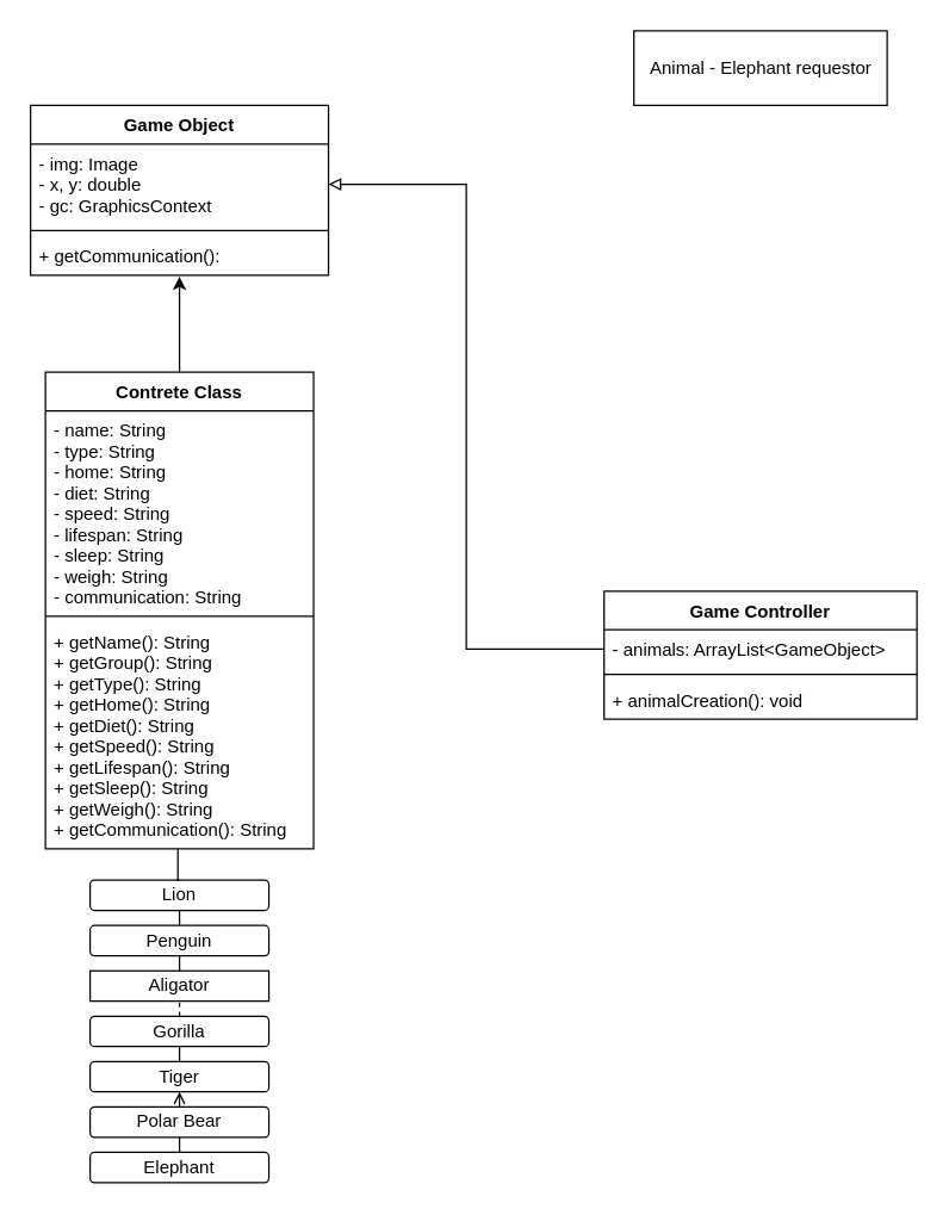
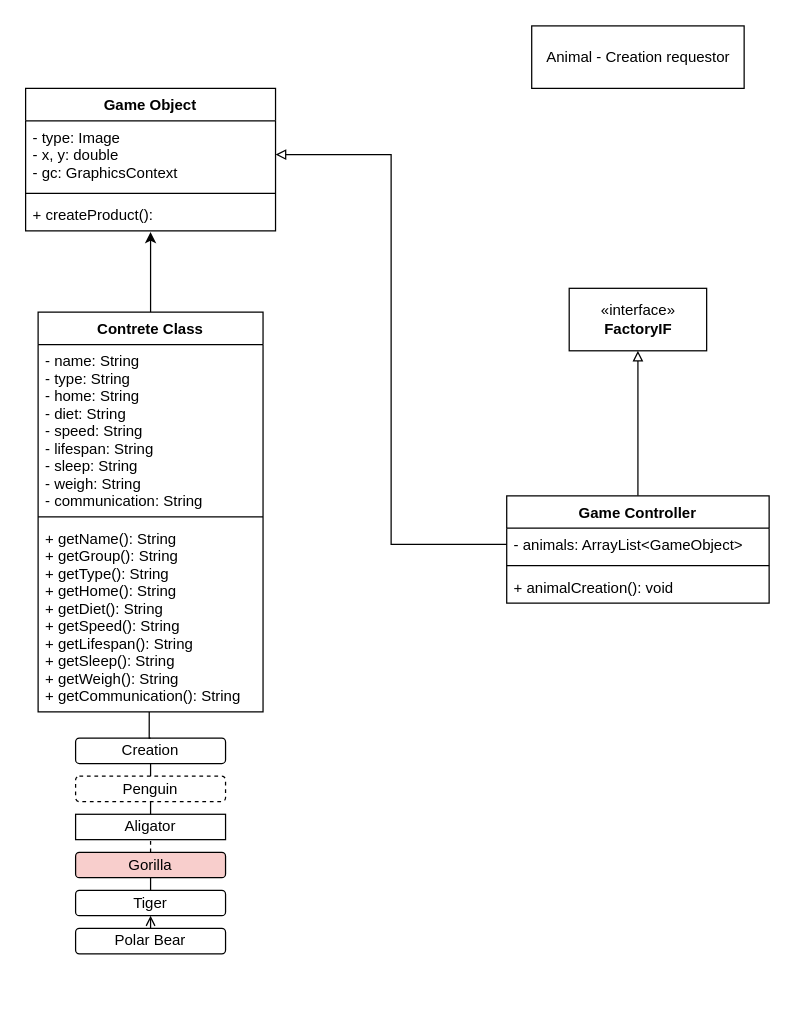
  <mxCell id="0" />
  <mxCell id="1" parent="0" />
+ <mxCell id="2" value="«interface»&lt;br&gt;&lt;b&gt;FactoryIF&lt;/b&gt;" style="html=1;" vertex="1" parent="1"><mxGeometry x="455" y="230" width="110" height="50" as="geometry" /></mxCell>
+ <mxCell id="3" style="edgeStyle=orthogonalEdgeStyle;rounded=0;orthogonalLoop=1;jettySize=auto;html=1;exitX=0.5;exitY=0;exitDx=0;exitDy=0;entryX=0.5;entryY=1;entryDx=0;entryDy=0;endArrow=block;endFill=0;" edge="1" parent="1" source="30" target="2"><mxGeometry relative="1" as="geometry" /></mxCell>
  <mxCell id="4" style="edgeStyle=orthogonalEdgeStyle;rounded=0;orthogonalLoop=1;jettySize=auto;html=1;exitX=0;exitY=0.5;exitDx=0;exitDy=0;entryX=1;entryY=0.5;entryDx=0;entryDy=0;endArrow=block;endFill=0;" edge="1" parent="1" source="31" target="26"><mxGeometry relative="1" as="geometry" /></mxCell>
  <mxCell id="5" value="" style="group" vertex="1" connectable="0" parent="1"><mxGeometry x="30" y="289" width="180" height="300" as="geometry" /></mxCell>
  <mxCell id="6" value="Contrete Class" style="swimlane;fontStyle=1;align=center;verticalAlign=top;childLayout=stackLayout;horizontal=1;startSize=26;horizontalStack=0;resizeParent=1;resizeParentMax=0;resizeLast=0;collapsible=1;marginBottom=0;" vertex="1" parent="5"><mxGeometry y="-40" width="180" height="320" as="geometry" /></mxCell>
  <mxCell id="7" value="- name: String&#10;- type: String&#10;- home: String&#10;- diet: String&#10;- speed: String&#10;- lifespan: String&#10;- sleep: String&#10;- weigh: String&#10;- communication: String" style="text;strokeColor=none;fillColor=none;align=left;verticalAlign=top;spacingLeft=4;spacingRight=4;overflow=hidden;rotatable=0;points=[[0,0.5],[1,0.5]];portConstraint=eastwest;" vertex="1" parent="6"><mxGeometry y="26" width="180" height="134" as="geometry" /></mxCell>
  <mxCell id="8" value="" style="line;strokeWidth=1;fillColor=none;align=left;verticalAlign=middle;spacingTop=-1;spacingLeft=3;spacingRight=3;rotatable=0;labelPosition=right;points=[];portConstraint=eastwest;" vertex="1" parent="6"><mxGeometry y="160" width="180" height="8" as="geometry" /></mxCell>
  <mxCell id="9" value="+ getName(): String&#10;+ getGroup(): String&#10;+ getType(): String&#10;+ getHome(): String&#10;+ getDiet(): String&#10;+ getSpeed(): String&#10;+ getLifespan(): String&#10;+ getSleep(): String&#10;+ getWeigh(): String&#10;+ getCommunication(): String" style="text;strokeColor=none;fillColor=none;align=left;verticalAlign=top;spacingLeft=4;spacingRight=4;overflow=hidden;rotatable=0;points=[[0,0.5],[1,0.5]];portConstraint=eastwest;" vertex="1" parent="6"><mxGeometry y="168" width="180" height="152" as="geometry" /></mxCell>
  <mxCell id="10" value="" style="group" vertex="1" connectable="0" parent="1"><mxGeometry x="60" y="590" width="120" height="203" as="geometry" /></mxCell>
- <mxCell id="11" value="Lion" style="rounded=1;whiteSpace=wrap;html=1;" vertex="1" parent="10"><mxGeometry width="120" height="20.3" as="geometry" /></mxCell>
- <mxCell id="12" value="Penguin" style="rounded=1;whiteSpace=wrap;html=1;" vertex="1" parent="10"><mxGeometry y="30.45" width="120" height="20.3" as="geometry" /></mxCell>
+ <mxCell id="11" value="Creation" style="rounded=1;whiteSpace=wrap;html=1;" vertex="1" parent="10"><mxGeometry width="120" height="20.3" as="geometry" /></mxCell>
+ <mxCell id="12" value="Penguin" style="rounded=1;whiteSpace=wrap;html=1;dashed=1;" vertex="1" parent="10"><mxGeometry y="30.45" width="120" height="20.3" as="geometry" /></mxCell>
  <mxCell id="13" value="Aligator" style="whiteSpace=wrap;html=1;rounded=0;" vertex="1" parent="10"><mxGeometry y="60.9" width="120" height="20.3" as="geometry" /></mxCell>
- <mxCell id="14" value="Gorilla" style="rounded=1;whiteSpace=wrap;html=1;" vertex="1" parent="10"><mxGeometry y="91.35" width="120" height="20.3" as="geometry" /></mxCell>
+ <mxCell id="14" value="Gorilla" style="rounded=1;whiteSpace=wrap;html=1;fillColor=#f8cecc;" vertex="1" parent="10"><mxGeometry y="91.35" width="120" height="20.3" as="geometry" /></mxCell>
  <mxCell id="15" value="Tiger" style="rounded=1;whiteSpace=wrap;html=1;" vertex="1" parent="10"><mxGeometry y="121.8" width="120" height="20.3" as="geometry" /></mxCell>
  <mxCell id="16" value="Polar Bear" style="rounded=1;whiteSpace=wrap;html=1;" vertex="1" parent="10"><mxGeometry y="152.25" width="120" height="20.3" as="geometry" /></mxCell>
- <mxCell id="17" value="Elephant" style="rounded=1;whiteSpace=wrap;html=1;" vertex="1" parent="10"><mxGeometry y="182.7" width="120" height="20.3" as="geometry" /></mxCell>
  <mxCell id="18" style="edgeStyle=orthogonalEdgeStyle;rounded=0;orthogonalLoop=1;jettySize=auto;html=1;exitX=0.5;exitY=0;exitDx=0;exitDy=0;entryX=0.5;entryY=1;entryDx=0;entryDy=0;endArrow=none;endFill=0;" edge="1" parent="10" source="12" target="11"><mxGeometry relative="1" as="geometry" /></mxCell>
  <mxCell id="19" style="edgeStyle=orthogonalEdgeStyle;rounded=0;orthogonalLoop=1;jettySize=auto;html=1;exitX=0.5;exitY=0;exitDx=0;exitDy=0;entryX=0.5;entryY=1;entryDx=0;entryDy=0;endArrow=none;endFill=0;" edge="1" parent="10" source="13" target="12"><mxGeometry relative="1" as="geometry" /></mxCell>
  <mxCell id="20" style="edgeStyle=orthogonalEdgeStyle;rounded=0;orthogonalLoop=1;jettySize=auto;html=1;exitX=0.5;exitY=0;exitDx=0;exitDy=0;entryX=0.5;entryY=1;entryDx=0;entryDy=0;endArrow=none;endFill=0;dashed=1;" edge="1" parent="10" source="14" target="13"><mxGeometry relative="1" as="geometry" /></mxCell>
  <mxCell id="21" style="edgeStyle=orthogonalEdgeStyle;rounded=0;orthogonalLoop=1;jettySize=auto;html=1;exitX=0.5;exitY=0;exitDx=0;exitDy=0;entryX=0.5;entryY=1;entryDx=0;entryDy=0;endArrow=none;endFill=0;" edge="1" parent="10" source="15" target="14"><mxGeometry relative="1" as="geometry" /></mxCell>
  <mxCell id="22" style="edgeStyle=orthogonalEdgeStyle;rounded=0;orthogonalLoop=1;jettySize=auto;html=1;exitX=0.5;exitY=0;exitDx=0;exitDy=0;entryX=0.5;entryY=1;entryDx=0;entryDy=0;endArrow=open;endFill=0;" edge="1" parent="10" source="16" target="15"><mxGeometry relative="1" as="geometry" /></mxCell>
- <mxCell id="23" style="edgeStyle=orthogonalEdgeStyle;rounded=0;orthogonalLoop=1;jettySize=auto;html=1;exitX=0.5;exitY=0;exitDx=0;exitDy=0;entryX=0.5;entryY=1;entryDx=0;entryDy=0;endArrow=none;endFill=0;" edge="1" parent="10" source="17" target="16"><mxGeometry relative="1" as="geometry" /></mxCell>
  <mxCell id="24" style="edgeStyle=orthogonalEdgeStyle;rounded=0;orthogonalLoop=1;jettySize=auto;html=1;exitX=0.5;exitY=0;exitDx=0;exitDy=0;entryX=0.494;entryY=1;entryDx=0;entryDy=0;entryPerimeter=0;endArrow=none;endFill=0;" edge="1" parent="1" source="11" target="9"><mxGeometry relative="1" as="geometry" /></mxCell>
  <mxCell id="25" value="Game Object" style="swimlane;fontStyle=1;align=center;verticalAlign=top;childLayout=stackLayout;horizontal=1;startSize=26;horizontalStack=0;resizeParent=1;resizeParentMax=0;resizeLast=0;collapsible=1;marginBottom=0;" vertex="1" parent="1"><mxGeometry x="20" y="70" width="200" height="114" as="geometry" /></mxCell>
- <mxCell id="26" value="- img: Image&#10;- x, y: double&#10;- gc: GraphicsContext" style="text;strokeColor=none;fillColor=none;align=left;verticalAlign=top;spacingLeft=4;spacingRight=4;overflow=hidden;rotatable=0;points=[[0,0.5],[1,0.5]];portConstraint=eastwest;" vertex="1" parent="25"><mxGeometry y="26" width="200" height="54" as="geometry" /></mxCell>
+ <mxCell id="26" value="- type: Image&#10;- x, y: double&#10;- gc: GraphicsContext" style="text;strokeColor=none;fillColor=none;align=left;verticalAlign=top;spacingLeft=4;spacingRight=4;overflow=hidden;rotatable=0;points=[[0,0.5],[1,0.5]];portConstraint=eastwest;" vertex="1" parent="25"><mxGeometry y="26" width="200" height="54" as="geometry" /></mxCell>
  <mxCell id="27" value="" style="line;strokeWidth=1;fillColor=none;align=left;verticalAlign=middle;spacingTop=-1;spacingLeft=3;spacingRight=3;rotatable=0;labelPosition=right;points=[];portConstraint=eastwest;" vertex="1" parent="25"><mxGeometry y="80" width="200" height="8" as="geometry" /></mxCell>
- <mxCell id="28" value="+ getCommunication():" style="text;strokeColor=none;fillColor=none;align=left;verticalAlign=top;spacingLeft=4;spacingRight=4;overflow=hidden;rotatable=0;points=[[0,0.5],[1,0.5]];portConstraint=eastwest;" vertex="1" parent="25"><mxGeometry y="88" width="200" height="26" as="geometry" /></mxCell>
+ <mxCell id="28" value="+ createProduct():" style="text;strokeColor=none;fillColor=none;align=left;verticalAlign=top;spacingLeft=4;spacingRight=4;overflow=hidden;rotatable=0;points=[[0,0.5],[1,0.5]];portConstraint=eastwest;" vertex="1" parent="25"><mxGeometry y="88" width="200" height="26" as="geometry" /></mxCell>
  <mxCell id="29" style="edgeStyle=orthogonalEdgeStyle;rounded=0;orthogonalLoop=1;jettySize=auto;html=1;exitX=0.5;exitY=0;exitDx=0;exitDy=0;entryX=0.5;entryY=1.038;entryDx=0;entryDy=0;entryPerimeter=0;endArrow=classic;endFill=1;" edge="1" parent="1" source="6" target="28"><mxGeometry relative="1" as="geometry" /></mxCell>
  <mxCell id="30" value="Game Controller" style="swimlane;fontStyle=1;align=center;verticalAlign=top;childLayout=stackLayout;horizontal=1;startSize=26;horizontalStack=0;resizeParent=1;resizeParentMax=0;resizeLast=0;collapsible=1;marginBottom=0;" vertex="1" parent="1"><mxGeometry x="405" y="396" width="210" height="86" as="geometry" /></mxCell>
  <mxCell id="31" value="- animals: ArrayList&lt;GameObject&gt;" style="text;strokeColor=none;fillColor=none;align=left;verticalAlign=top;spacingLeft=4;spacingRight=4;overflow=hidden;rotatable=0;points=[[0,0.5],[1,0.5]];portConstraint=eastwest;" vertex="1" parent="30"><mxGeometry y="26" width="210" height="26" as="geometry" /></mxCell>
  <mxCell id="32" value="" style="line;strokeWidth=1;fillColor=none;align=left;verticalAlign=middle;spacingTop=-1;spacingLeft=3;spacingRight=3;rotatable=0;labelPosition=right;points=[];portConstraint=eastwest;" vertex="1" parent="30"><mxGeometry y="52" width="210" height="8" as="geometry" /></mxCell>
  <mxCell id="33" value="+ animalCreation(): void" style="text;strokeColor=none;fillColor=none;align=left;verticalAlign=top;spacingLeft=4;spacingRight=4;overflow=hidden;rotatable=0;points=[[0,0.5],[1,0.5]];portConstraint=eastwest;" vertex="1" parent="30"><mxGeometry y="60" width="210" height="26" as="geometry" /></mxCell>
- <mxCell id="34" value="Animal - Elephant requestor" style="html=1;" vertex="1" parent="1"><mxGeometry x="425" y="20" width="170" height="50" as="geometry" /></mxCell>
+ <mxCell id="34" value="Animal - Creation requestor" style="html=1;" vertex="1" parent="1"><mxGeometry x="425" y="20" width="170" height="50" as="geometry" /></mxCell>
